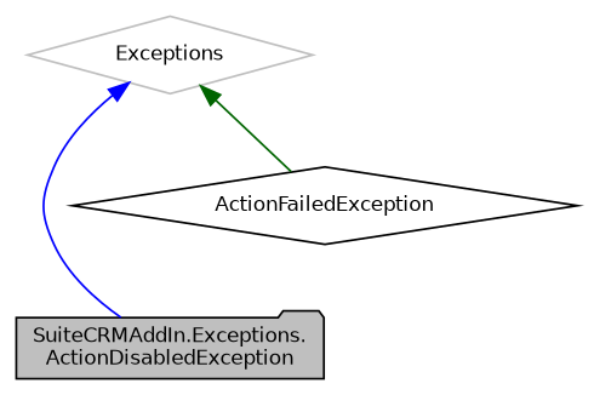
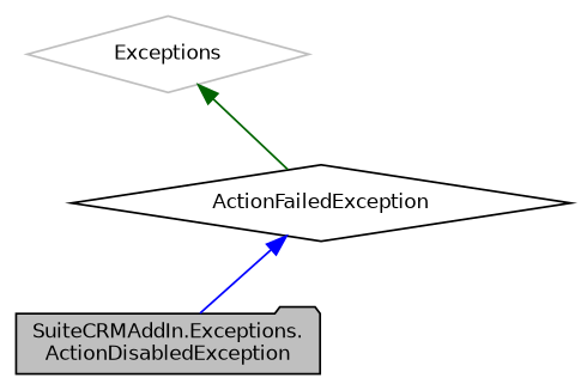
  digraph {
    node [color=black fillcolor=white fontname=Helvetica fontsize=10 shape=diamond style=filled]
    edge [dir=back fontname=Helvetica fontsize=10 labelfontname=Helvetica labelfontsize=10 style=solid]
    n1 [fillcolor=grey75 fontcolor=black height=0.2 label="SuiteCRMAddIn.Exceptions.\lActionDisabledException" shape=folder width=0.4]
    n2 [height=0.2 label=ActionFailedException width=0.4]
    n3 [color=grey75 height=0.2 label=Exceptions width=0.4]
-   n3 -> n1 [color=blue]
+   n2 -> n1 [color=blue]
    n3 -> n2 [color=darkgreen]
  }
